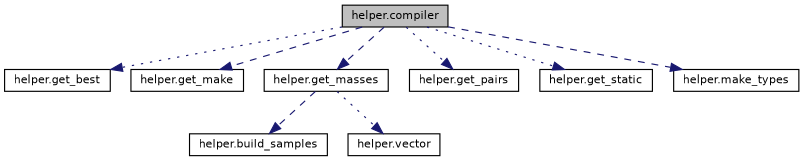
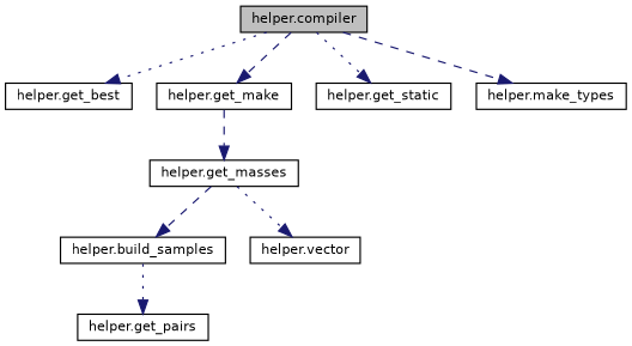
  digraph {
    rankdir=TB
    node [color=black fillcolor=white fontname=Helvetica fontsize=10 shape=record style=filled]
    edge [color=midnightblue fontname=Helvetica fontsize=10 labelfontname=Helvetica labelfontsize=10 style=dotted]
    n1 [fillcolor=grey75 fontcolor=black height=0.2 label="helper.compiler" width=0.4]
    n2 [height=0.2 label="helper.get_best" width=0.4]
    n3 [height=0.2 label="helper.get_make" width=0.4]
    n4 [height=0.2 label="helper.get_masses" width=0.4]
    n5 [height=0.2 label="helper.get_pairs" width=0.4]
    n6 [height=0.2 label="helper.get_static" width=0.4]
    n7 [height=0.2 label="helper.make_types" width=0.4]
    n8 [height=0.2 label="helper.build_samples" width=0.4]
    n9 [height=0.2 label="helper.vector" width=0.4]
    n1 -> n2
    n1 -> n3 [style=dashed]
-   n1 -> n4 [style=dashed]
-   n1 -> n5
+   n3 -> n4 [style=dashed]
+   n8 -> n5
    n1 -> n6
    n1 -> n7 [style=dashed]
    n4 -> n8 [style=dashed]
    n4 -> n9
  }
